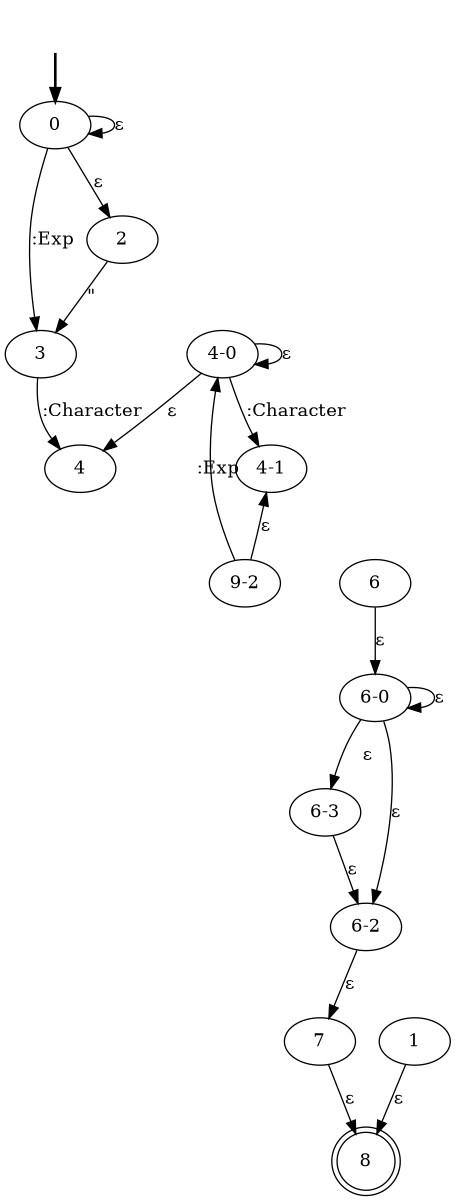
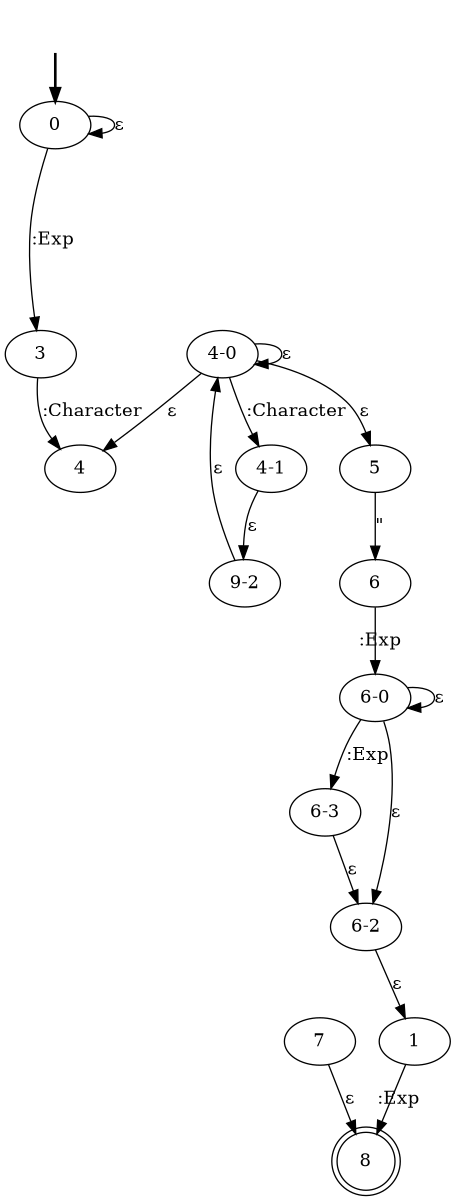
  digraph {
    fake0 [style=invisible]
    0 [root=true]
    3
-   2
    4
    n6 [label="6-3"]
    "6-2"
    7
    "6-0"
    8 [shape=doublecircle]
    n11 [label="9-2"]
    "4-1"
    "4-0"
+   5
    6
    1
    fake0 -> 0 [style=bold]
    0 -> 0 [label="ε"]
    0 -> 3 [label=":Exp"]
-   0 -> 2 [label="ε"]
    3 -> 4 [label=":Character"]
-   2 -> 3 [label="\""]
    n6 -> "6-2" [label="ε"]
-   "6-2" -> 7 [label="ε"]
+   "6-2" -> 1 [label="ε"]
    7 -> 8 [label="ε"]
-   "6-0" -> n6 [label="ε"]
+   "6-0" -> n6 [label=":Exp"]
    "6-0" -> "6-2" [label="ε"]
    "6-0" -> "6-0" [label="ε"]
-   n11 -> "4-0" [label=":Exp"]
-   n11 -> "4-1" [label="ε"]
+   n11 -> "4-0" [label="ε"]
+   "4-1" -> n11 [label="ε"]
    "4-0" -> 4 [label="ε"]
    "4-0" -> "4-1" [label=":Character"]
    "4-0" -> "4-0" [label="ε"]
-   6 -> "6-0" [label="ε"]
-   1 -> 8 [label="ε"]
+   "4-0" -> 5 [label="ε"]
+   5 -> 6 [label="\""]
+   6 -> "6-0" [label=":Exp"]
+   1 -> 8 [label=":Exp"]
  }
